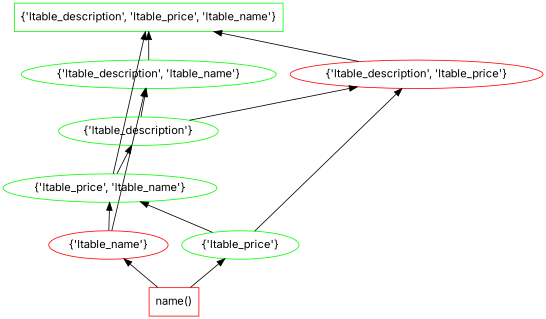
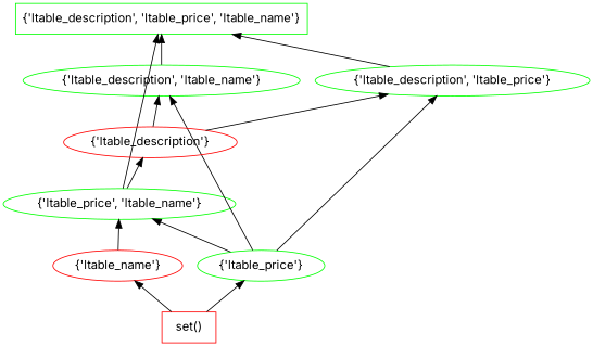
  digraph {
    fontname=Inter
    rankdir=BT
    splines=line
    node [color=green fontname=Inter]
    edge [fontname=Inter]
    "{'ltable_description', 'ltable_price', 'ltable_name'}" [shape=box]
-   "set()" [color=red shape=box label="name()"]
+   "set()" [color=red shape=box]
    "{'ltable_name'}" [color=red]
    "{'ltable_price'}"
    "{'ltable_description', 'ltable_name'}"
    "{'ltable_price', 'ltable_name'}"
-   "{'ltable_description'}"
-   "{'ltable_description', 'ltable_price'}" [color=red]
+   "{'ltable_description'}" [color=red]
+   "{'ltable_description', 'ltable_price'}"
    "set()" -> "{'ltable_name'}"
    "set()" -> "{'ltable_price'}"
-   "{'ltable_name'}" -> "{'ltable_description', 'ltable_name'}"
+   "{'ltable_price'}" -> "{'ltable_description', 'ltable_name'}"
    "{'ltable_name'}" -> "{'ltable_price', 'ltable_name'}"
    "{'ltable_price'}" -> "{'ltable_price', 'ltable_name'}"
    "{'ltable_price'}" -> "{'ltable_description', 'ltable_price'}"
    "{'ltable_description', 'ltable_name'}" -> "{'ltable_description', 'ltable_price', 'ltable_name'}"
    "{'ltable_price', 'ltable_name'}" -> "{'ltable_description', 'ltable_price', 'ltable_name'}"
    "{'ltable_price', 'ltable_name'}" -> "{'ltable_description'}"
    "{'ltable_description'}" -> "{'ltable_description', 'ltable_name'}"
    "{'ltable_description'}" -> "{'ltable_description', 'ltable_price'}"
    "{'ltable_description', 'ltable_price'}" -> "{'ltable_description', 'ltable_price', 'ltable_name'}"
  }
